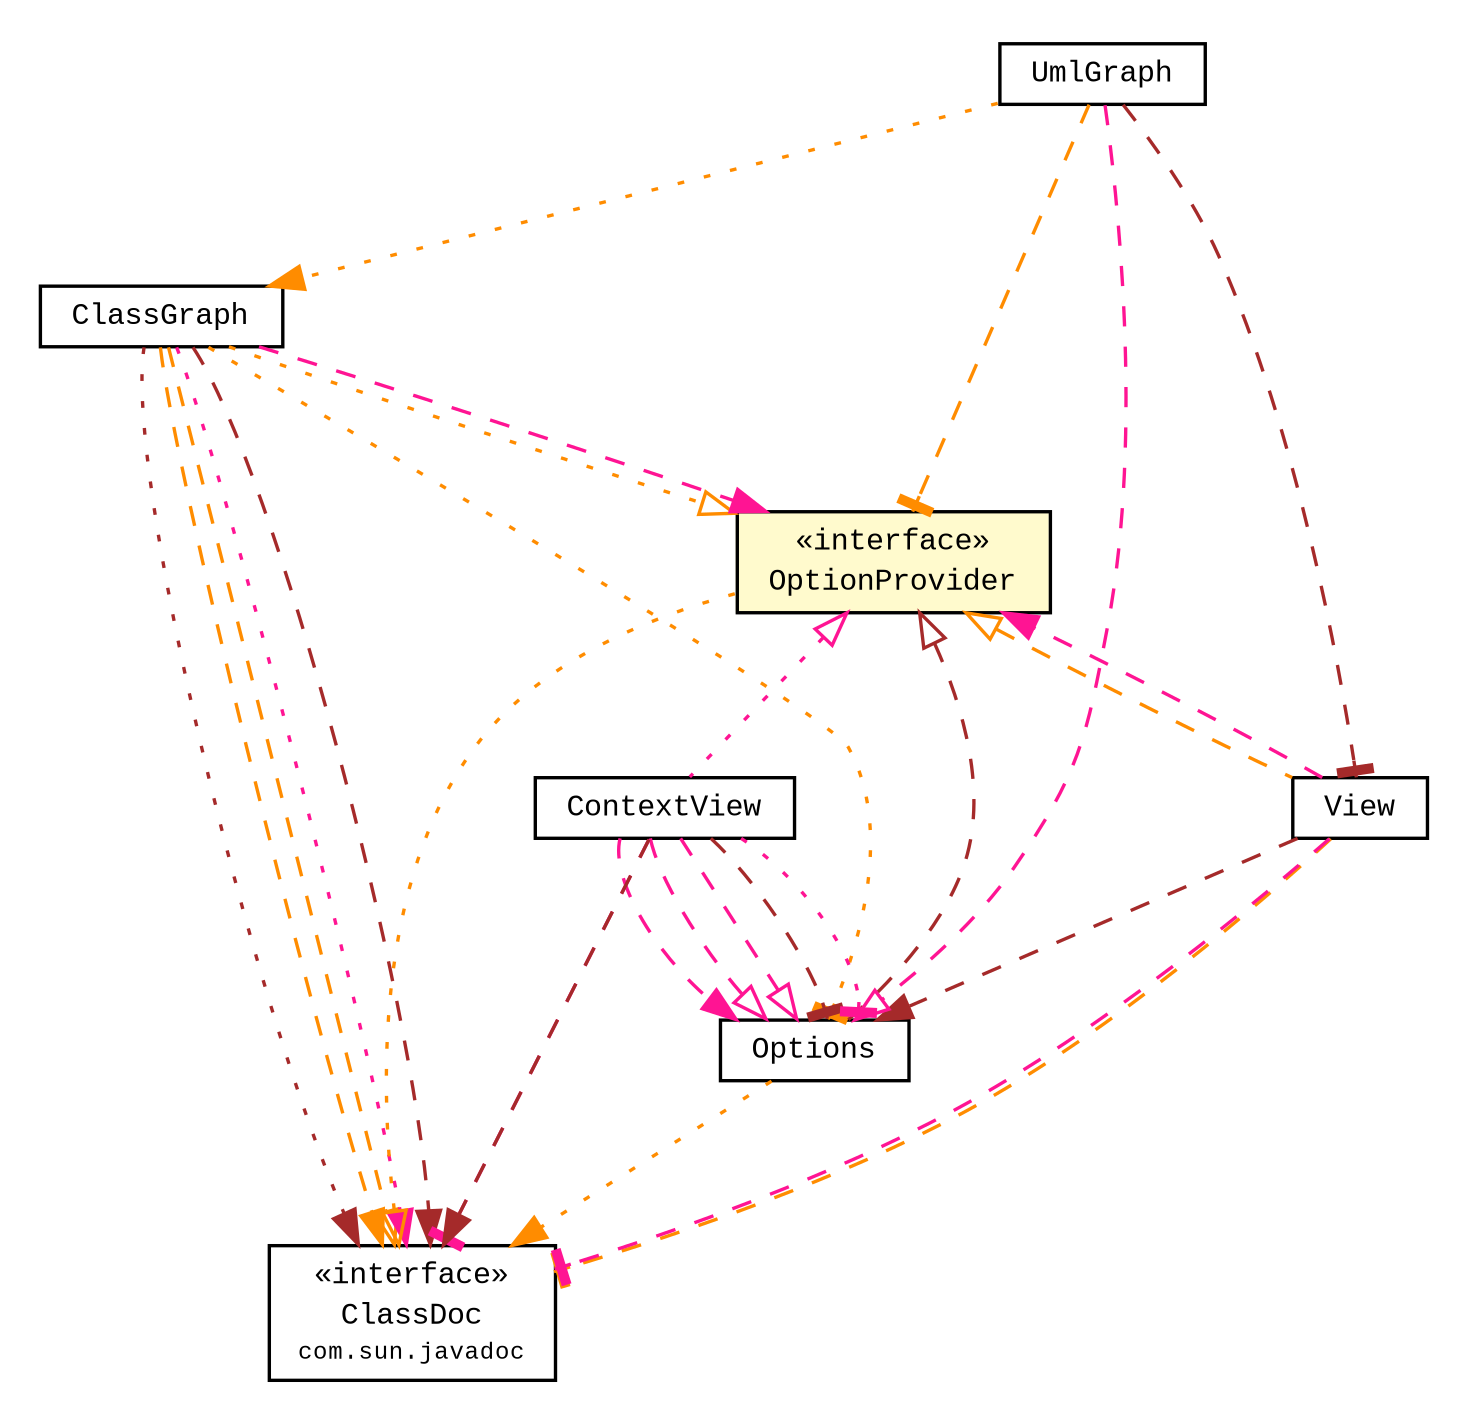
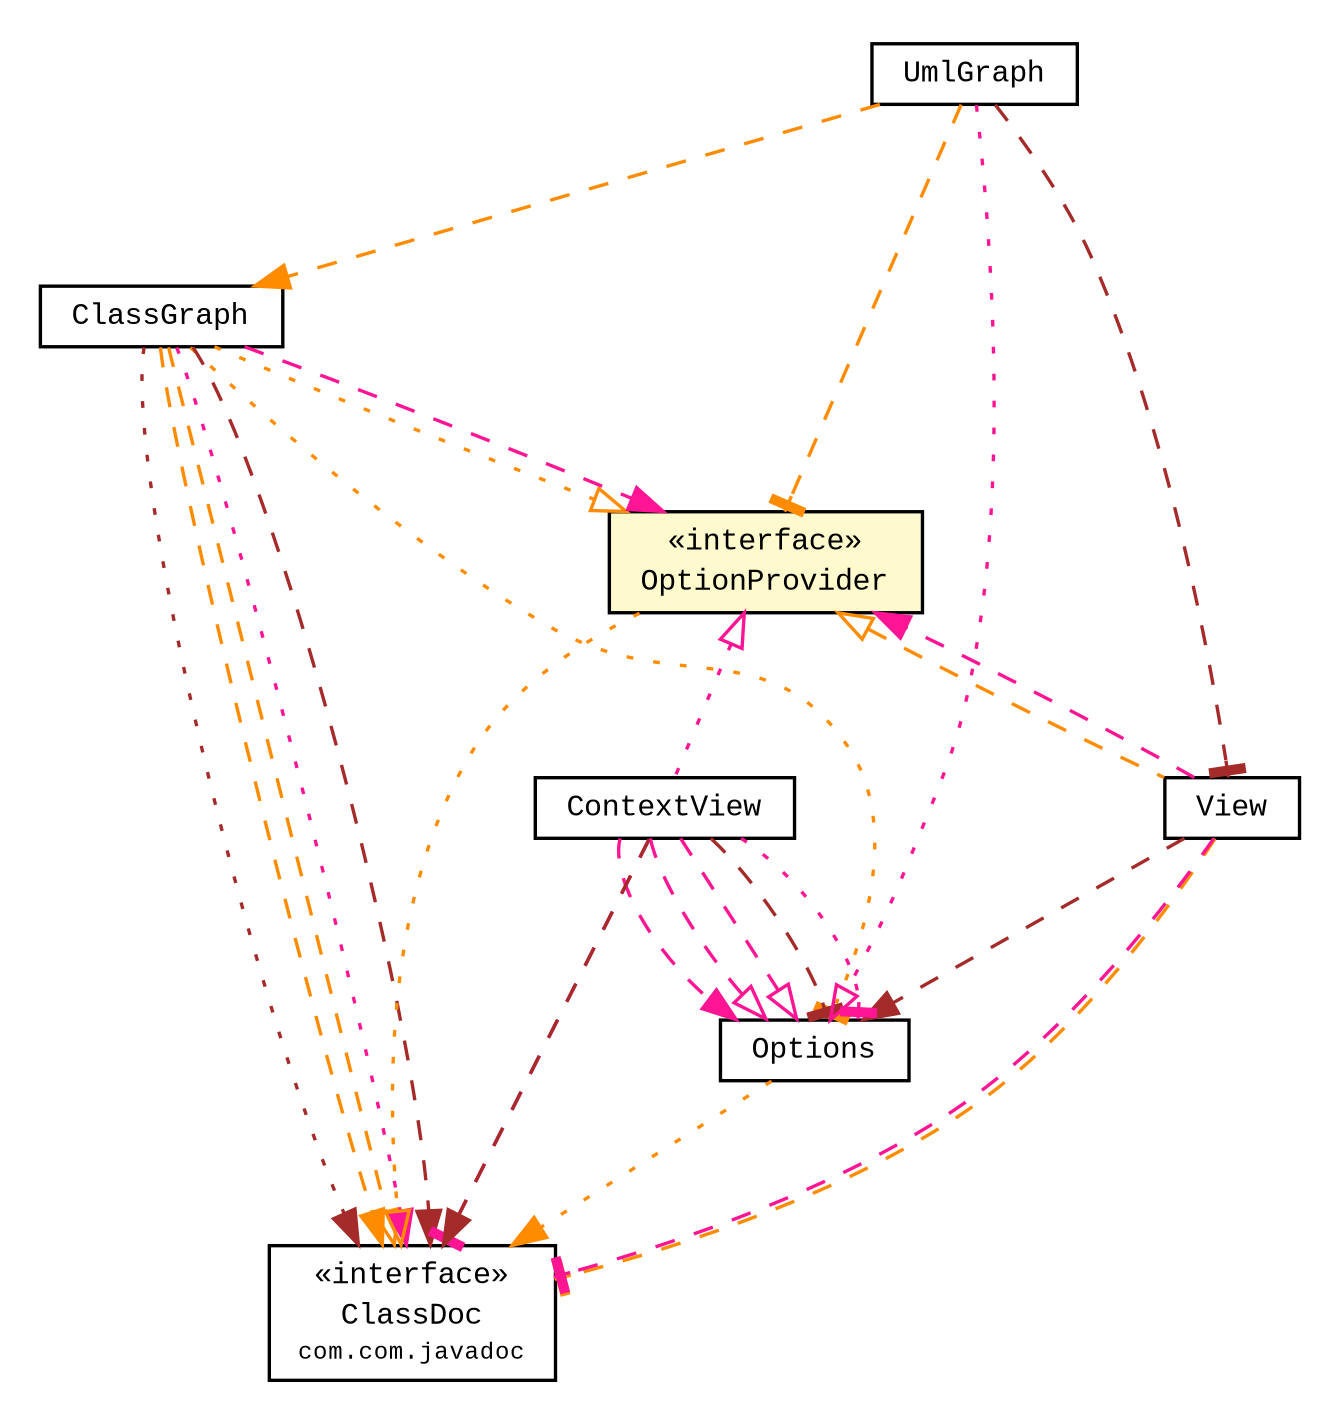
  digraph {
    fontname="Liberation Mono"
    node [fontcolor=black fontname="Liberation Mono" fontsize=9.0 shape=plaintext]
    edge [arrowhead=normal color=deeppink fontcolor=black fontname="Liberation Mono" fontsize=10.0 headport=p labelfontname=arial labelfontsize=10 style=dashed tailport=p]
    n1 [label=<<table border="0" cellborder="1" cellspacing="0" cellpadding="2" port="p" href="./ClassGraph.html"> 		<tr><td><table border="0" cellspacing="0" cellpadding="1"> 			<tr><td> ClassGraph </td></tr> 		</table></td></tr> 		</table>>]
    n2 [label=<<table border="0" cellborder="1" cellspacing="0" cellpadding="2" port="p" href="./Options.html"> 		<tr><td><table border="0" cellspacing="0" cellpadding="1"> 			<tr><td> Options </td></tr> 		</table></td></tr> 		</table>>]
    n3 [label=<<table border="0" cellborder="1" cellspacing="0" cellpadding="2" port="p" bgcolor="lemonChiffon" href="./OptionProvider.html"> 		<tr><td><table border="0" cellspacing="0" cellpadding="1"> 			<tr><td> &laquo;interface&raquo; </td></tr> 			<tr><td> OptionProvider </td></tr> 		</table></td></tr> 		</table>>]
-   n4 [label=<<table border="0" cellborder="1" cellspacing="0" cellpadding="2" port="p" href="http://java.sun.com/j2se/1.5.0/docs/guide/javadoc/doclet/spec/com/sun/javadoc/ClassDoc.html"> 		<tr><td><table border="0" cellspacing="0" cellpadding="1"> 			<tr><td> &laquo;interface&raquo; </td></tr> 			<tr><td> ClassDoc </td></tr> 			<tr><td><font point-size="7.0"> com.sun.javadoc </font></td></tr> 		</table></td></tr> 		</table>>]
+   n4 [label=<<table border="0" cellborder="1" cellspacing="0" cellpadding="2" port="p" href="http://java.sun.com/j2se/1.5.0/docs/guide/javadoc/doclet/spec/com/sun/javadoc/ClassDoc.html"> 		<tr><td><table border="0" cellspacing="0" cellpadding="1"> 			<tr><td> &laquo;interface&raquo; </td></tr> 			<tr><td> ClassDoc </td></tr> 			<tr><td><font point-size="7.0"> com.com.javadoc </font></td></tr> 		</table></td></tr> 		</table>>]
    n5 [label=<<table border="0" cellborder="1" cellspacing="0" cellpadding="2" port="p" href="./View.html"> 		<tr><td><table border="0" cellspacing="0" cellpadding="1"> 			<tr><td> View </td></tr> 		</table></td></tr> 		</table>>]
    n6 [label=<<table border="0" cellborder="1" cellspacing="0" cellpadding="2" port="p" href="./ContextView.html"> 		<tr><td><table border="0" cellspacing="0" cellpadding="1"> 			<tr><td> ContextView </td></tr> 		</table></td></tr> 		</table>>]
    n7 [label=<<table border="0" cellborder="1" cellspacing="0" cellpadding="2" port="p" href="./UmlGraph.html"> 		<tr><td><table border="0" cellspacing="0" cellpadding="1"> 			<tr><td> UmlGraph </td></tr> 		</table></td></tr> 		</table>>]
    n1 -> n2 [arrowhead=tee color=darkorange style=dotted]
    n1 -> n3 [arrowhead=onormal arrowtail=ediamond color=darkorange style=dotted]
    n1 -> n3
    n1 -> n4 [arrowhead=onormal color=darkorange]
    n1 -> n4 [color=brown style=dotted]
    n1 -> n4 [color=darkorange]
    n1 -> n4 [style=dotted]
    n1 -> n4 [color=brown]
    n2 -> n4 [color=darkorange style=dotted]
-   n3 -> n2 [arrowtail=empty color=brown dir=back fontsize=10 arrowhead="" fontcolor=""]
    n3 -> n4 [arrowhead=onormal color=darkorange style=dotted]
    n3 -> n5 [arrowtail=empty color=darkorange dir=back fontsize=10 arrowhead="" fontcolor=""]
    n3 -> n6 [arrowtail=empty dir=back fontsize=10 style=dotted arrowhead="" fontcolor=""]
    n5 -> n2 [color=brown]
    n5 -> n3
    n5 -> n4 [arrowhead=tee color=darkorange]
    n5 -> n4 [arrowhead=tee]
    n6 -> n2
    n6 -> n2 [arrowhead=onormal]
    n6 -> n2 [arrowhead=onormal]
    n6 -> n2 [arrowhead=tee color=brown]
    n6 -> n2 [arrowhead=tee style=dotted]
    n6 -> n4 [arrowhead=tee]
    n6 -> n4 [color=brown]
-   n7 -> n1 [color=darkorange style=dotted]
-   n7 -> n2 [arrowhead=onormal]
+   n7 -> n1 [color=darkorange]
+   n7 -> n2 [arrowhead=onormal style=dotted]
    n7 -> n3 [arrowhead=tee color=darkorange]
    n7 -> n5 [arrowhead=tee color=brown]
  }
